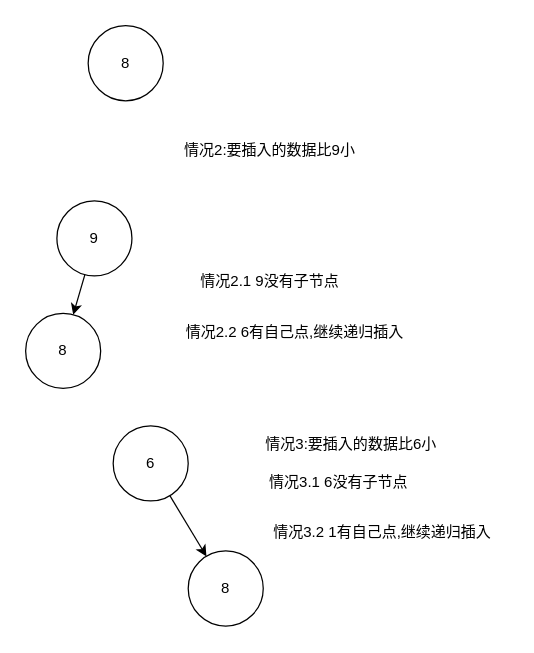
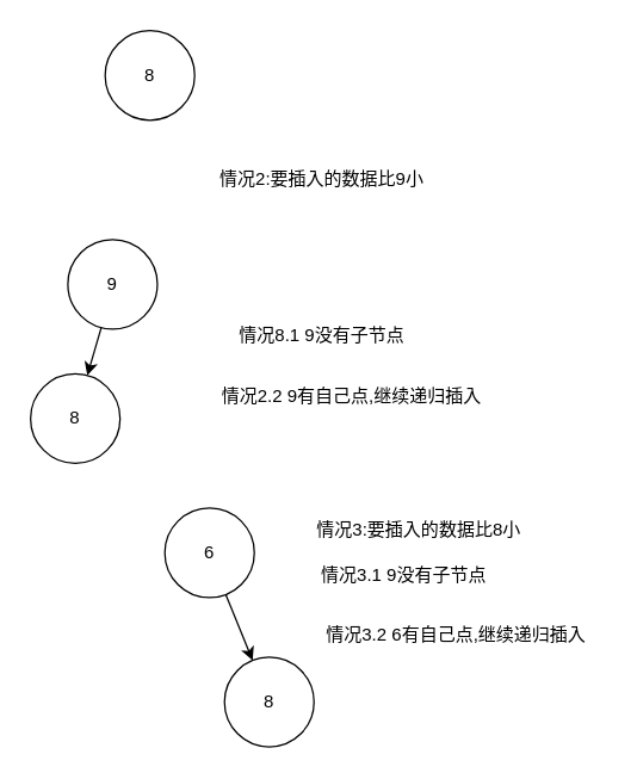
  <mxCell id="0" />
  <mxCell id="1" parent="0" />
  <mxCell id="2" value="8" style="ellipse;whiteSpace=wrap;html=1;aspect=fixed;" parent="1" vertex="1"><mxGeometry x="70" y="20" width="60" height="60" as="geometry" /></mxCell>
  <mxCell id="3" value="8" style="ellipse;whiteSpace=wrap;html=1;aspect=fixed;" vertex="1" parent="1"><mxGeometry x="20" y="250" width="60" height="60" as="geometry" /></mxCell>
  <mxCell id="4" style="edgeStyle=none;html=1;" edge="1" parent="1" source="5" target="3"><mxGeometry relative="1" as="geometry" /></mxCell>
  <mxCell id="5" value="9" style="ellipse;whiteSpace=wrap;html=1;aspect=fixed;" vertex="1" parent="1"><mxGeometry x="45" y="160" width="60" height="60" as="geometry" /></mxCell>
  <mxCell id="6" value="情况2:要插入的数据比9小" style="text;html=1;align=center;verticalAlign=middle;resizable=0;points=[];autosize=1;strokeColor=none;fillColor=none;" vertex="1" parent="1"><mxGeometry x="135" y="105" width="160" height="30" as="geometry" /></mxCell>
- <mxCell id="7" value="情况2.1 9没有子节点" style="text;html=1;align=center;verticalAlign=middle;resizable=0;points=[];autosize=1;strokeColor=none;fillColor=none;" vertex="1" parent="1"><mxGeometry x="150" y="210" width="130" height="30" as="geometry" /></mxCell>
- <mxCell id="8" value="情况2.2 6有自己点,继续递归插入" style="text;html=1;align=center;verticalAlign=middle;resizable=0;points=[];autosize=1;strokeColor=none;fillColor=none;" vertex="1" parent="1"><mxGeometry x="135" y="250" width="200" height="30" as="geometry" /></mxCell>
+ <mxCell id="7" value="情况8.1 9没有子节点" style="text;html=1;align=center;verticalAlign=middle;resizable=0;points=[];autosize=1;strokeColor=none;fillColor=none;" vertex="1" parent="1"><mxGeometry x="150" y="210" width="130" height="30" as="geometry" /></mxCell>
+ <mxCell id="8" value="情况2.2 9有自己点,继续递归插入" style="text;html=1;align=center;verticalAlign=middle;resizable=0;points=[];autosize=1;strokeColor=none;fillColor=none;" vertex="1" parent="1"><mxGeometry x="135" y="250" width="200" height="30" as="geometry" /></mxCell>
  <mxCell id="9" value="8" style="ellipse;whiteSpace=wrap;html=1;aspect=fixed;" vertex="1" parent="1"><mxGeometry x="150" y="440" width="60" height="60" as="geometry" /></mxCell>
  <mxCell id="10" style="edgeStyle=none;html=1;" edge="1" parent="1" source="11" target="9"><mxGeometry relative="1" as="geometry" /></mxCell>
- <mxCell id="11" value="6" style="ellipse;whiteSpace=wrap;html=1;aspect=fixed;" vertex="1" parent="1"><mxGeometry x="90" y="340" width="60" height="60" as="geometry" /></mxCell>
- <mxCell id="12" value="情况3:要插入的数据比6小" style="text;html=1;align=center;verticalAlign=middle;resizable=0;points=[];autosize=1;strokeColor=none;fillColor=none;" vertex="1" parent="1"><mxGeometry x="200" y="340" width="160" height="30" as="geometry" /></mxCell>
- <mxCell id="13" value="情况3.1 6没有子节点" style="text;html=1;align=center;verticalAlign=middle;resizable=0;points=[];autosize=1;strokeColor=none;fillColor=none;" vertex="1" parent="1"><mxGeometry x="205" y="370" width="130" height="30" as="geometry" /></mxCell>
- <mxCell id="14" value="情况3.2 1有自己点,继续递归插入" style="text;html=1;align=center;verticalAlign=middle;resizable=0;points=[];autosize=1;strokeColor=none;fillColor=none;" vertex="1" parent="1"><mxGeometry x="205" y="410" width="200" height="30" as="geometry" /></mxCell>
+ <mxCell id="11" value="6" style="ellipse;whiteSpace=wrap;html=1;aspect=fixed;" vertex="1" parent="1"><mxGeometry x="110" y="340" width="60" height="60" as="geometry" /></mxCell>
+ <mxCell id="12" value="情况3:要插入的数据比8小" style="text;html=1;align=center;verticalAlign=middle;resizable=0;points=[];autosize=1;strokeColor=none;fillColor=none;" vertex="1" parent="1"><mxGeometry x="200" y="340" width="160" height="30" as="geometry" /></mxCell>
+ <mxCell id="13" value="情况3.1 9没有子节点" style="text;html=1;align=center;verticalAlign=middle;resizable=0;points=[];autosize=1;strokeColor=none;fillColor=none;" vertex="1" parent="1"><mxGeometry x="205" y="370" width="130" height="30" as="geometry" /></mxCell>
+ <mxCell id="14" value="情况3.2 6有自己点,继续递归插入" style="text;html=1;align=center;verticalAlign=middle;resizable=0;points=[];autosize=1;strokeColor=none;fillColor=none;" vertex="1" parent="1"><mxGeometry x="205" y="410" width="200" height="30" as="geometry" /></mxCell>
